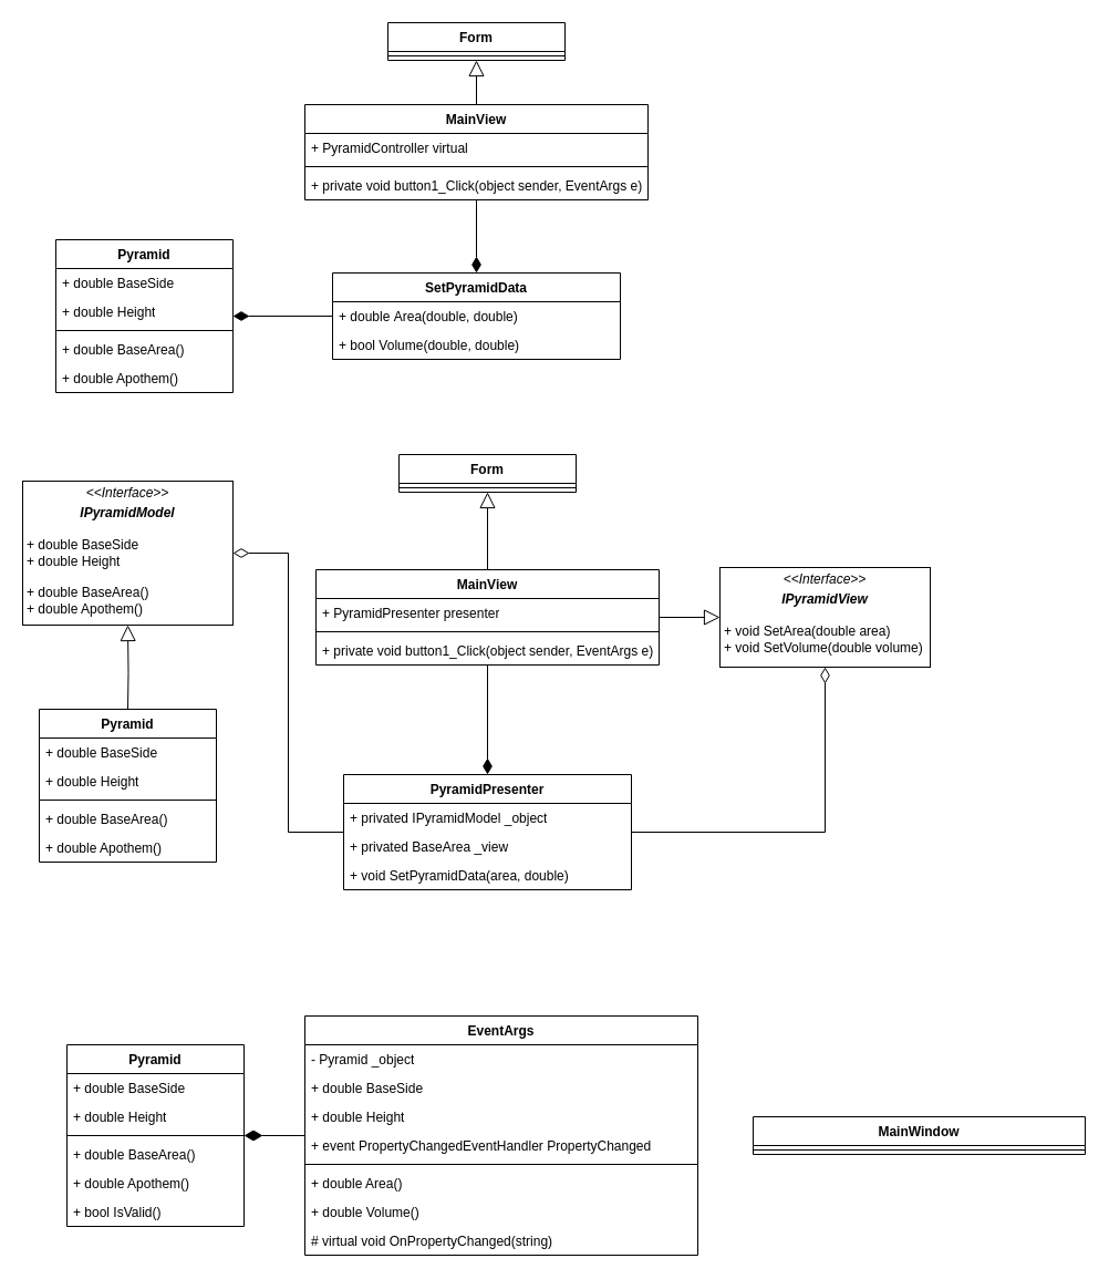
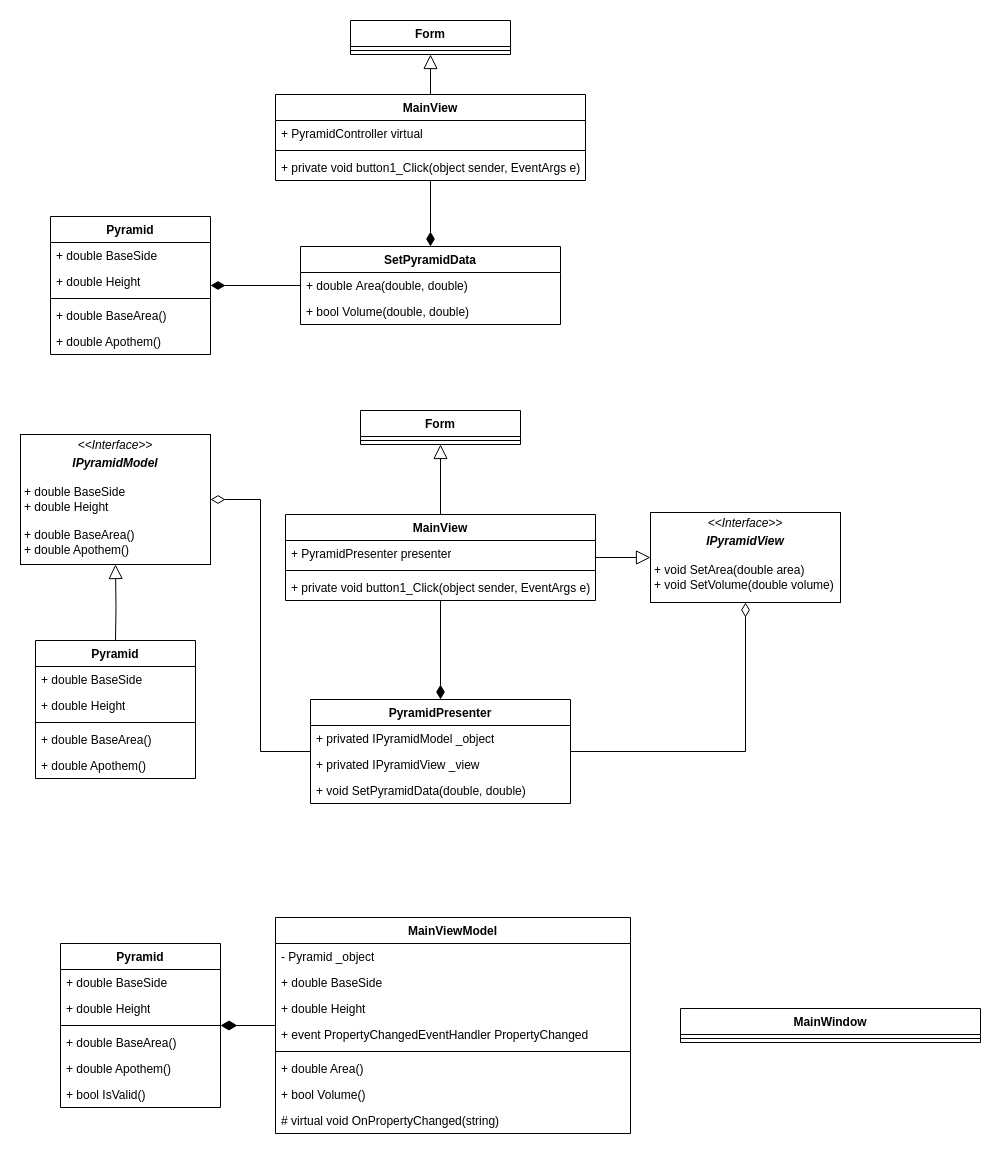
  <mxCell id="0" />
  <mxCell id="1" parent="0" />
  <mxCell id="2" style="edgeStyle=orthogonalEdgeStyle;rounded=0;orthogonalLoop=1;jettySize=auto;html=1;endArrow=diamondThin;endFill=1;endSize=12;" edge="1" parent="1" source="3" target="32"><mxGeometry relative="1" as="geometry" /></mxCell>
  <mxCell id="3" value="SetPyramidData" style="swimlane;fontStyle=1;align=center;verticalAlign=top;childLayout=stackLayout;horizontal=1;startSize=26;horizontalStack=0;resizeParent=1;resizeParentMax=0;resizeLast=0;collapsible=1;marginBottom=0;whiteSpace=wrap;html=1;" parent="1" vertex="1"><mxGeometry x="300" y="246" width="260" height="78" as="geometry" /></mxCell>
  <mxCell id="4" value="+ double&amp;nbsp;Area(double, double)" style="text;strokeColor=none;fillColor=none;align=left;verticalAlign=top;spacingLeft=4;spacingRight=4;overflow=hidden;rotatable=0;points=[[0,0.5],[1,0.5]];portConstraint=eastwest;whiteSpace=wrap;html=1;" parent="3" vertex="1"><mxGeometry y="26" width="260" height="26" as="geometry" /></mxCell>
  <mxCell id="5" value="+ bool&amp;nbsp;Volume(double, double)" style="text;strokeColor=none;fillColor=none;align=left;verticalAlign=top;spacingLeft=4;spacingRight=4;overflow=hidden;rotatable=0;points=[[0,0.5],[1,0.5]];portConstraint=eastwest;whiteSpace=wrap;html=1;" parent="3" vertex="1"><mxGeometry y="52" width="260" height="26" as="geometry" /></mxCell>
  <mxCell id="6" style="edgeStyle=orthogonalEdgeStyle;rounded=0;orthogonalLoop=1;jettySize=auto;html=1;endArrow=block;endFill=0;strokeWidth=1;endSize=12;" parent="1" source="8" target="12" edge="1"><mxGeometry relative="1" as="geometry" /></mxCell>
  <mxCell id="7" style="edgeStyle=orthogonalEdgeStyle;rounded=0;orthogonalLoop=1;jettySize=auto;html=1;endArrow=diamondThin;endFill=1;endSize=12;" parent="1" source="8" target="3" edge="1"><mxGeometry relative="1" as="geometry" /></mxCell>
  <mxCell id="8" value="MainView" style="swimlane;fontStyle=1;align=center;verticalAlign=top;childLayout=stackLayout;horizontal=1;startSize=26;horizontalStack=0;resizeParent=1;resizeParentMax=0;resizeLast=0;collapsible=1;marginBottom=0;whiteSpace=wrap;html=1;" parent="1" vertex="1"><mxGeometry x="275" y="94" width="310" height="86" as="geometry" /></mxCell>
  <mxCell id="9" value="+ PyramidController virtual" style="text;strokeColor=none;fillColor=none;align=left;verticalAlign=top;spacingLeft=4;spacingRight=4;overflow=hidden;rotatable=0;points=[[0,0.5],[1,0.5]];portConstraint=eastwest;whiteSpace=wrap;html=1;" parent="8" vertex="1"><mxGeometry y="26" width="310" height="26" as="geometry" /></mxCell>
  <mxCell id="10" value="" style="line;strokeWidth=1;fillColor=none;align=left;verticalAlign=middle;spacingTop=-1;spacingLeft=3;spacingRight=3;rotatable=0;labelPosition=right;points=[];portConstraint=eastwest;strokeColor=inherit;" parent="8" vertex="1"><mxGeometry y="52" width="310" height="8" as="geometry" /></mxCell>
  <mxCell id="11" value="+ private void button1_Click(object sender, EventArgs e)" style="text;strokeColor=none;fillColor=none;align=left;verticalAlign=top;spacingLeft=4;spacingRight=4;overflow=hidden;rotatable=0;points=[[0,0.5],[1,0.5]];portConstraint=eastwest;whiteSpace=wrap;html=1;" parent="8" vertex="1"><mxGeometry y="60" width="310" height="26" as="geometry" /></mxCell>
  <mxCell id="12" value="Form" style="swimlane;fontStyle=1;align=center;verticalAlign=top;childLayout=stackLayout;horizontal=1;startSize=26;horizontalStack=0;resizeParent=1;resizeParentMax=0;resizeLast=0;collapsible=1;marginBottom=0;whiteSpace=wrap;html=1;" parent="1" vertex="1"><mxGeometry x="350" y="20" width="160" height="34" as="geometry" /></mxCell>
  <mxCell id="13" value="" style="line;strokeWidth=1;fillColor=none;align=left;verticalAlign=middle;spacingTop=-1;spacingLeft=3;spacingRight=3;rotatable=0;labelPosition=right;points=[];portConstraint=eastwest;strokeColor=inherit;" parent="12" vertex="1"><mxGeometry y="26" width="160" height="8" as="geometry" /></mxCell>
  <mxCell id="14" value="&lt;p style=&quot;margin:0px;margin-top:4px;text-align:center;&quot;&gt;&lt;i&gt;&amp;lt;&amp;lt;Interface&amp;gt;&amp;gt;&lt;/i&gt;&lt;br&gt;&lt;/p&gt;&lt;p style=&quot;margin:0px;margin-top:4px;text-align:center;&quot;&gt;&lt;i&gt;&lt;b&gt;IPyramidView&lt;/b&gt;&lt;/i&gt;&lt;/p&gt;&lt;p style=&quot;margin:0px;margin-left:4px;&quot;&gt;&lt;/p&gt;&lt;p style=&quot;margin:0px;margin-left:4px;&quot;&gt;&lt;br&gt;&lt;/p&gt;&lt;p style=&quot;margin:0px;margin-left:4px;&quot;&gt;+ void SetArea(double area)&lt;br&gt;+ void SetVolume(double volume)&lt;/p&gt;" style="verticalAlign=top;align=left;overflow=fill;fontSize=12;fontFamily=Helvetica;html=1;whiteSpace=wrap;" vertex="1" parent="1"><mxGeometry x="650" y="512" width="190" height="90" as="geometry" /></mxCell>
  <mxCell id="15" style="edgeStyle=orthogonalEdgeStyle;rounded=0;orthogonalLoop=1;jettySize=auto;html=1;endArrow=block;endFill=0;endSize=12;" edge="1" parent="1" target="31"><mxGeometry relative="1" as="geometry"><mxPoint x="115" y="640" as="sourcePoint" /></mxGeometry></mxCell>
  <mxCell id="16" style="edgeStyle=orthogonalEdgeStyle;rounded=0;orthogonalLoop=1;jettySize=auto;html=1;entryX=0.5;entryY=1;entryDx=0;entryDy=0;endArrow=diamondThin;endFill=0;endSize=12;" edge="1" parent="1" source="18" target="14"><mxGeometry relative="1" as="geometry" /></mxCell>
  <mxCell id="17" style="edgeStyle=orthogonalEdgeStyle;rounded=0;orthogonalLoop=1;jettySize=auto;html=1;entryX=1;entryY=0.5;entryDx=0;entryDy=0;endArrow=diamondThin;endFill=0;endSize=12;" edge="1" parent="1" source="18" target="31"><mxGeometry relative="1" as="geometry"><Array as="points"><mxPoint x="260" y="751" /><mxPoint x="260" y="499" /></Array></mxGeometry></mxCell>
  <mxCell id="18" value="PyramidPresenter" style="swimlane;fontStyle=1;align=center;verticalAlign=top;childLayout=stackLayout;horizontal=1;startSize=26;horizontalStack=0;resizeParent=1;resizeParentMax=0;resizeLast=0;collapsible=1;marginBottom=0;whiteSpace=wrap;html=1;" vertex="1" parent="1"><mxGeometry x="310" y="699" width="260" height="104" as="geometry" /></mxCell>
  <mxCell id="19" value="+ privated IPyramidModel _object" style="text;strokeColor=none;fillColor=none;align=left;verticalAlign=top;spacingLeft=4;spacingRight=4;overflow=hidden;rotatable=0;points=[[0,0.5],[1,0.5]];portConstraint=eastwest;whiteSpace=wrap;html=1;" vertex="1" parent="18"><mxGeometry y="26" width="260" height="26" as="geometry" /></mxCell>
- <mxCell id="20" value="+ privated BaseArea _view" style="text;strokeColor=none;fillColor=none;align=left;verticalAlign=top;spacingLeft=4;spacingRight=4;overflow=hidden;rotatable=0;points=[[0,0.5],[1,0.5]];portConstraint=eastwest;whiteSpace=wrap;html=1;" vertex="1" parent="18"><mxGeometry y="52" width="260" height="26" as="geometry" /></mxCell>
- <mxCell id="21" value="+ void SetPyramidData(area, double)" style="text;strokeColor=none;fillColor=none;align=left;verticalAlign=top;spacingLeft=4;spacingRight=4;overflow=hidden;rotatable=0;points=[[0,0.5],[1,0.5]];portConstraint=eastwest;whiteSpace=wrap;html=1;" vertex="1" parent="18"><mxGeometry y="78" width="260" height="26" as="geometry" /></mxCell>
+ <mxCell id="20" value="+ privated IPyramidView _view" style="text;strokeColor=none;fillColor=none;align=left;verticalAlign=top;spacingLeft=4;spacingRight=4;overflow=hidden;rotatable=0;points=[[0,0.5],[1,0.5]];portConstraint=eastwest;whiteSpace=wrap;html=1;" vertex="1" parent="18"><mxGeometry y="52" width="260" height="26" as="geometry" /></mxCell>
+ <mxCell id="21" value="+ void SetPyramidData(double, double)" style="text;strokeColor=none;fillColor=none;align=left;verticalAlign=top;spacingLeft=4;spacingRight=4;overflow=hidden;rotatable=0;points=[[0,0.5],[1,0.5]];portConstraint=eastwest;whiteSpace=wrap;html=1;" vertex="1" parent="18"><mxGeometry y="78" width="260" height="26" as="geometry" /></mxCell>
  <mxCell id="22" style="edgeStyle=orthogonalEdgeStyle;rounded=0;orthogonalLoop=1;jettySize=auto;html=1;endArrow=block;endFill=0;strokeWidth=1;endSize=12;" edge="1" parent="1" source="25" target="29"><mxGeometry relative="1" as="geometry" /></mxCell>
  <mxCell id="23" style="edgeStyle=orthogonalEdgeStyle;rounded=0;orthogonalLoop=1;jettySize=auto;html=1;entryX=0;entryY=0.5;entryDx=0;entryDy=0;endArrow=block;endFill=0;endSize=12;" edge="1" parent="1" source="25" target="14"><mxGeometry relative="1" as="geometry" /></mxCell>
  <mxCell id="24" style="edgeStyle=orthogonalEdgeStyle;rounded=0;orthogonalLoop=1;jettySize=auto;html=1;entryX=0.5;entryY=0;entryDx=0;entryDy=0;endArrow=diamondThin;endFill=1;endSize=12;" edge="1" parent="1" source="25" target="18"><mxGeometry relative="1" as="geometry" /></mxCell>
  <mxCell id="25" value="MainView" style="swimlane;fontStyle=1;align=center;verticalAlign=top;childLayout=stackLayout;horizontal=1;startSize=26;horizontalStack=0;resizeParent=1;resizeParentMax=0;resizeLast=0;collapsible=1;marginBottom=0;whiteSpace=wrap;html=1;" vertex="1" parent="1"><mxGeometry x="285" y="514" width="310" height="86" as="geometry" /></mxCell>
  <mxCell id="26" value="+ PyramidPresenter presenter" style="text;strokeColor=none;fillColor=none;align=left;verticalAlign=top;spacingLeft=4;spacingRight=4;overflow=hidden;rotatable=0;points=[[0,0.5],[1,0.5]];portConstraint=eastwest;whiteSpace=wrap;html=1;" vertex="1" parent="25"><mxGeometry y="26" width="310" height="26" as="geometry" /></mxCell>
  <mxCell id="27" value="" style="line;strokeWidth=1;fillColor=none;align=left;verticalAlign=middle;spacingTop=-1;spacingLeft=3;spacingRight=3;rotatable=0;labelPosition=right;points=[];portConstraint=eastwest;strokeColor=inherit;" vertex="1" parent="25"><mxGeometry y="52" width="310" height="8" as="geometry" /></mxCell>
  <mxCell id="28" value="+ private void button1_Click(object sender, EventArgs e)" style="text;strokeColor=none;fillColor=none;align=left;verticalAlign=top;spacingLeft=4;spacingRight=4;overflow=hidden;rotatable=0;points=[[0,0.5],[1,0.5]];portConstraint=eastwest;whiteSpace=wrap;html=1;" vertex="1" parent="25"><mxGeometry y="60" width="310" height="26" as="geometry" /></mxCell>
  <mxCell id="29" value="Form" style="swimlane;fontStyle=1;align=center;verticalAlign=top;childLayout=stackLayout;horizontal=1;startSize=26;horizontalStack=0;resizeParent=1;resizeParentMax=0;resizeLast=0;collapsible=1;marginBottom=0;whiteSpace=wrap;html=1;" vertex="1" parent="1"><mxGeometry x="360" y="410" width="160" height="34" as="geometry" /></mxCell>
  <mxCell id="30" value="" style="line;strokeWidth=1;fillColor=none;align=left;verticalAlign=middle;spacingTop=-1;spacingLeft=3;spacingRight=3;rotatable=0;labelPosition=right;points=[];portConstraint=eastwest;strokeColor=inherit;" vertex="1" parent="29"><mxGeometry y="26" width="160" height="8" as="geometry" /></mxCell>
  <mxCell id="31" value="&lt;p style=&quot;margin:0px;margin-top:4px;text-align:center;&quot;&gt;&lt;i&gt;&amp;lt;&amp;lt;Interface&amp;gt;&amp;gt;&lt;/i&gt;&lt;br&gt;&lt;/p&gt;&lt;p style=&quot;margin:0px;margin-top:4px;text-align:center;&quot;&gt;&lt;i&gt;&lt;b&gt;IPyramidModel&lt;/b&gt;&lt;/i&gt;&lt;/p&gt;&lt;p style=&quot;margin:0px;margin-left:4px;&quot;&gt;&lt;/p&gt;&lt;p style=&quot;margin:0px;margin-left:4px;&quot;&gt;&lt;br&gt;&lt;/p&gt;&lt;p style=&quot;margin:0px;margin-left:4px;&quot;&gt;+ double BaseSide&lt;br&gt;+ double Height&lt;/p&gt;&lt;p style=&quot;margin:0px;margin-left:4px;&quot;&gt;&lt;br&gt;&lt;/p&gt;&lt;p style=&quot;margin:0px;margin-left:4px;&quot;&gt;+ double BaseArea()&lt;/p&gt;&lt;p style=&quot;margin:0px;margin-left:4px;&quot;&gt;+ double Apothem()&lt;/p&gt;" style="verticalAlign=top;align=left;overflow=fill;fontSize=12;fontFamily=Helvetica;html=1;whiteSpace=wrap;" vertex="1" parent="1"><mxGeometry x="20" y="434" width="190" height="130" as="geometry" /></mxCell>
  <mxCell id="32" value="Pyramid" style="swimlane;fontStyle=1;align=center;verticalAlign=top;childLayout=stackLayout;horizontal=1;startSize=26;horizontalStack=0;resizeParent=1;resizeParentMax=0;resizeLast=0;collapsible=1;marginBottom=0;whiteSpace=wrap;html=1;" vertex="1" parent="1"><mxGeometry x="50" y="216" width="160" height="138" as="geometry" /></mxCell>
  <mxCell id="33" value="+ double BaseSide" style="text;strokeColor=none;fillColor=none;align=left;verticalAlign=top;spacingLeft=4;spacingRight=4;overflow=hidden;rotatable=0;points=[[0,0.5],[1,0.5]];portConstraint=eastwest;whiteSpace=wrap;html=1;" vertex="1" parent="32"><mxGeometry y="26" width="160" height="26" as="geometry" /></mxCell>
  <mxCell id="34" value="+ double Height" style="text;strokeColor=none;fillColor=none;align=left;verticalAlign=top;spacingLeft=4;spacingRight=4;overflow=hidden;rotatable=0;points=[[0,0.5],[1,0.5]];portConstraint=eastwest;whiteSpace=wrap;html=1;" vertex="1" parent="32"><mxGeometry y="52" width="160" height="26" as="geometry" /></mxCell>
  <mxCell id="35" value="" style="line;strokeWidth=1;fillColor=none;align=left;verticalAlign=middle;spacingTop=-1;spacingLeft=3;spacingRight=3;rotatable=0;labelPosition=right;points=[];portConstraint=eastwest;strokeColor=inherit;" vertex="1" parent="32"><mxGeometry y="78" width="160" height="8" as="geometry" /></mxCell>
  <mxCell id="36" value="+ double BaseArea()" style="text;strokeColor=none;fillColor=none;align=left;verticalAlign=top;spacingLeft=4;spacingRight=4;overflow=hidden;rotatable=0;points=[[0,0.5],[1,0.5]];portConstraint=eastwest;whiteSpace=wrap;html=1;" vertex="1" parent="32"><mxGeometry y="86" width="160" height="26" as="geometry" /></mxCell>
  <mxCell id="37" value="+ double Apothem()" style="text;strokeColor=none;fillColor=none;align=left;verticalAlign=top;spacingLeft=4;spacingRight=4;overflow=hidden;rotatable=0;points=[[0,0.5],[1,0.5]];portConstraint=eastwest;whiteSpace=wrap;html=1;" vertex="1" parent="32"><mxGeometry y="112" width="160" height="26" as="geometry" /></mxCell>
  <mxCell id="38" value="Pyramid" style="swimlane;fontStyle=1;align=center;verticalAlign=top;childLayout=stackLayout;horizontal=1;startSize=26;horizontalStack=0;resizeParent=1;resizeParentMax=0;resizeLast=0;collapsible=1;marginBottom=0;whiteSpace=wrap;html=1;" vertex="1" parent="1"><mxGeometry x="35" y="640" width="160" height="138" as="geometry" /></mxCell>
  <mxCell id="39" value="+ double BaseSide" style="text;strokeColor=none;fillColor=none;align=left;verticalAlign=top;spacingLeft=4;spacingRight=4;overflow=hidden;rotatable=0;points=[[0,0.5],[1,0.5]];portConstraint=eastwest;whiteSpace=wrap;html=1;" vertex="1" parent="38"><mxGeometry y="26" width="160" height="26" as="geometry" /></mxCell>
  <mxCell id="40" value="+ double Height" style="text;strokeColor=none;fillColor=none;align=left;verticalAlign=top;spacingLeft=4;spacingRight=4;overflow=hidden;rotatable=0;points=[[0,0.5],[1,0.5]];portConstraint=eastwest;whiteSpace=wrap;html=1;" vertex="1" parent="38"><mxGeometry y="52" width="160" height="26" as="geometry" /></mxCell>
  <mxCell id="41" value="" style="line;strokeWidth=1;fillColor=none;align=left;verticalAlign=middle;spacingTop=-1;spacingLeft=3;spacingRight=3;rotatable=0;labelPosition=right;points=[];portConstraint=eastwest;strokeColor=inherit;" vertex="1" parent="38"><mxGeometry y="78" width="160" height="8" as="geometry" /></mxCell>
  <mxCell id="42" value="+ double BaseArea()" style="text;strokeColor=none;fillColor=none;align=left;verticalAlign=top;spacingLeft=4;spacingRight=4;overflow=hidden;rotatable=0;points=[[0,0.5],[1,0.5]];portConstraint=eastwest;whiteSpace=wrap;html=1;" vertex="1" parent="38"><mxGeometry y="86" width="160" height="26" as="geometry" /></mxCell>
  <mxCell id="43" value="+ double Apothem()" style="text;strokeColor=none;fillColor=none;align=left;verticalAlign=top;spacingLeft=4;spacingRight=4;overflow=hidden;rotatable=0;points=[[0,0.5],[1,0.5]];portConstraint=eastwest;whiteSpace=wrap;html=1;" vertex="1" parent="38"><mxGeometry y="112" width="160" height="26" as="geometry" /></mxCell>
  <mxCell id="44" value="Pyramid" style="swimlane;fontStyle=1;align=center;verticalAlign=top;childLayout=stackLayout;horizontal=1;startSize=26;horizontalStack=0;resizeParent=1;resizeParentMax=0;resizeLast=0;collapsible=1;marginBottom=0;whiteSpace=wrap;html=1;" vertex="1" parent="1"><mxGeometry x="60" y="943" width="160" height="164" as="geometry" /></mxCell>
  <mxCell id="45" value="+ double BaseSide" style="text;strokeColor=none;fillColor=none;align=left;verticalAlign=top;spacingLeft=4;spacingRight=4;overflow=hidden;rotatable=0;points=[[0,0.5],[1,0.5]];portConstraint=eastwest;whiteSpace=wrap;html=1;" vertex="1" parent="44"><mxGeometry y="26" width="160" height="26" as="geometry" /></mxCell>
  <mxCell id="46" value="+ double Height" style="text;strokeColor=none;fillColor=none;align=left;verticalAlign=top;spacingLeft=4;spacingRight=4;overflow=hidden;rotatable=0;points=[[0,0.5],[1,0.5]];portConstraint=eastwest;whiteSpace=wrap;html=1;" vertex="1" parent="44"><mxGeometry y="52" width="160" height="26" as="geometry" /></mxCell>
  <mxCell id="47" value="" style="line;strokeWidth=1;fillColor=none;align=left;verticalAlign=middle;spacingTop=-1;spacingLeft=3;spacingRight=3;rotatable=0;labelPosition=right;points=[];portConstraint=eastwest;strokeColor=inherit;" vertex="1" parent="44"><mxGeometry y="78" width="160" height="8" as="geometry" /></mxCell>
  <mxCell id="48" value="+ double BaseArea()" style="text;strokeColor=none;fillColor=none;align=left;verticalAlign=top;spacingLeft=4;spacingRight=4;overflow=hidden;rotatable=0;points=[[0,0.5],[1,0.5]];portConstraint=eastwest;whiteSpace=wrap;html=1;" vertex="1" parent="44"><mxGeometry y="86" width="160" height="26" as="geometry" /></mxCell>
  <mxCell id="49" value="+ double Apothem()" style="text;strokeColor=none;fillColor=none;align=left;verticalAlign=top;spacingLeft=4;spacingRight=4;overflow=hidden;rotatable=0;points=[[0,0.5],[1,0.5]];portConstraint=eastwest;whiteSpace=wrap;html=1;" vertex="1" parent="44"><mxGeometry y="112" width="160" height="26" as="geometry" /></mxCell>
  <mxCell id="50" value="+ bool IsValid()" style="text;strokeColor=none;fillColor=none;align=left;verticalAlign=top;spacingLeft=4;spacingRight=4;overflow=hidden;rotatable=0;points=[[0,0.5],[1,0.5]];portConstraint=eastwest;whiteSpace=wrap;html=1;" vertex="1" parent="44"><mxGeometry y="138" width="160" height="26" as="geometry" /></mxCell>
  <mxCell id="51" style="edgeStyle=orthogonalEdgeStyle;rounded=0;orthogonalLoop=1;jettySize=auto;html=1;endArrow=diamondThin;endFill=1;endSize=14;" edge="1" parent="1" source="52" target="44"><mxGeometry relative="1" as="geometry" /></mxCell>
- <mxCell id="52" value="EventArgs" style="swimlane;fontStyle=1;align=center;verticalAlign=top;childLayout=stackLayout;horizontal=1;startSize=26;horizontalStack=0;resizeParent=1;resizeParentMax=0;resizeLast=0;collapsible=1;marginBottom=0;whiteSpace=wrap;html=1;" vertex="1" parent="1"><mxGeometry x="275" y="917" width="355" height="216" as="geometry" /></mxCell>
+ <mxCell id="52" value="MainViewModel" style="swimlane;fontStyle=1;align=center;verticalAlign=top;childLayout=stackLayout;horizontal=1;startSize=26;horizontalStack=0;resizeParent=1;resizeParentMax=0;resizeLast=0;collapsible=1;marginBottom=0;whiteSpace=wrap;html=1;" vertex="1" parent="1"><mxGeometry x="275" y="917" width="355" height="216" as="geometry" /></mxCell>
  <mxCell id="53" value="- Pyramid _object" style="text;strokeColor=none;fillColor=none;align=left;verticalAlign=top;spacingLeft=4;spacingRight=4;overflow=hidden;rotatable=0;points=[[0,0.5],[1,0.5]];portConstraint=eastwest;whiteSpace=wrap;html=1;" vertex="1" parent="52"><mxGeometry y="26" width="355" height="26" as="geometry" /></mxCell>
  <mxCell id="54" value="+ double BaseSide" style="text;strokeColor=none;fillColor=none;align=left;verticalAlign=top;spacingLeft=4;spacingRight=4;overflow=hidden;rotatable=0;points=[[0,0.5],[1,0.5]];portConstraint=eastwest;whiteSpace=wrap;html=1;" vertex="1" parent="52"><mxGeometry y="52" width="355" height="26" as="geometry" /></mxCell>
  <mxCell id="55" value="+ double Height" style="text;strokeColor=none;fillColor=none;align=left;verticalAlign=top;spacingLeft=4;spacingRight=4;overflow=hidden;rotatable=0;points=[[0,0.5],[1,0.5]];portConstraint=eastwest;whiteSpace=wrap;html=1;" vertex="1" parent="52"><mxGeometry y="78" width="355" height="26" as="geometry" /></mxCell>
  <mxCell id="56" value="+ event PropertyChangedEventHandler PropertyChanged" style="text;strokeColor=none;fillColor=none;align=left;verticalAlign=top;spacingLeft=4;spacingRight=4;overflow=hidden;rotatable=0;points=[[0,0.5],[1,0.5]];portConstraint=eastwest;whiteSpace=wrap;html=1;" vertex="1" parent="52"><mxGeometry y="104" width="355" height="26" as="geometry" /></mxCell>
  <mxCell id="57" value="" style="line;strokeWidth=1;fillColor=none;align=left;verticalAlign=middle;spacingTop=-1;spacingLeft=3;spacingRight=3;rotatable=0;labelPosition=right;points=[];portConstraint=eastwest;strokeColor=inherit;" vertex="1" parent="52"><mxGeometry y="130" width="355" height="8" as="geometry" /></mxCell>
  <mxCell id="58" value="+ double Area()" style="text;strokeColor=none;fillColor=none;align=left;verticalAlign=top;spacingLeft=4;spacingRight=4;overflow=hidden;rotatable=0;points=[[0,0.5],[1,0.5]];portConstraint=eastwest;whiteSpace=wrap;html=1;" vertex="1" parent="52"><mxGeometry y="138" width="355" height="26" as="geometry" /></mxCell>
- <mxCell id="59" value="+ double Volume()" style="text;strokeColor=none;fillColor=none;align=left;verticalAlign=top;spacingLeft=4;spacingRight=4;overflow=hidden;rotatable=0;points=[[0,0.5],[1,0.5]];portConstraint=eastwest;whiteSpace=wrap;html=1;" vertex="1" parent="52"><mxGeometry y="164" width="355" height="26" as="geometry" /></mxCell>
+ <mxCell id="59" value="+ bool Volume()" style="text;strokeColor=none;fillColor=none;align=left;verticalAlign=top;spacingLeft=4;spacingRight=4;overflow=hidden;rotatable=0;points=[[0,0.5],[1,0.5]];portConstraint=eastwest;whiteSpace=wrap;html=1;" vertex="1" parent="52"><mxGeometry y="164" width="355" height="26" as="geometry" /></mxCell>
  <mxCell id="60" value="# virtual void OnPropertyChanged(string)" style="text;strokeColor=none;fillColor=none;align=left;verticalAlign=top;spacingLeft=4;spacingRight=4;overflow=hidden;rotatable=0;points=[[0,0.5],[1,0.5]];portConstraint=eastwest;whiteSpace=wrap;html=1;" vertex="1" parent="52"><mxGeometry y="190" width="355" height="26" as="geometry" /></mxCell>
  <mxCell id="61" value="MainWindow" style="swimlane;fontStyle=1;align=center;verticalAlign=top;childLayout=stackLayout;horizontal=1;startSize=26;horizontalStack=0;resizeParent=1;resizeParentMax=0;resizeLast=0;collapsible=1;marginBottom=0;whiteSpace=wrap;html=1;" vertex="1" parent="1"><mxGeometry x="680" y="1008" width="300" height="34" as="geometry" /></mxCell>
  <mxCell id="62" value="" style="line;strokeWidth=1;fillColor=none;align=left;verticalAlign=middle;spacingTop=-1;spacingLeft=3;spacingRight=3;rotatable=0;labelPosition=right;points=[];portConstraint=eastwest;strokeColor=inherit;" vertex="1" parent="61"><mxGeometry y="26" width="300" height="8" as="geometry" /></mxCell>
